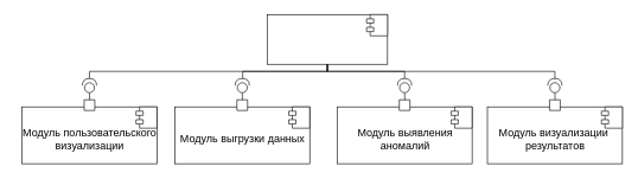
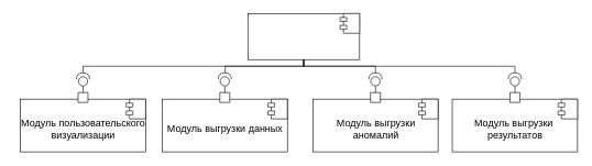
  <mxCell id="0" />
  <mxCell id="1" parent="0" />
  <mxCell id="2" value="" style="rounded=0;whiteSpace=wrap;html=1;" vertex="1" parent="1"><mxGeometry x="30" y="150" width="190" height="80" as="geometry" /></mxCell>
  <mxCell id="3" value="" style="rounded=0;whiteSpace=wrap;html=1;" parent="1" vertex="1"><mxGeometry x="375" y="20" width="169.5" height="70" as="geometry" /></mxCell>
  <mxCell id="4" value="" style="verticalLabelPosition=bottom;verticalAlign=top;html=1;shape=mxgraph.basic.rect;fillColor2=none;strokeWidth=1;size=0;indent=0;fontSize=15;" parent="1" vertex="1"><mxGeometry x="117.5" y="140" width="15" height="15" as="geometry" /></mxCell>
  <mxCell id="5" value="" style="shape=module;align=left;spacingLeft=20;align=center;verticalAlign=top;jettyWidth=10;jettyHeight=6;" parent="1" vertex="1"><mxGeometry x="515" y="20" width="29.5" height="30" as="geometry" /></mxCell>
  <mxCell id="6" style="edgeStyle=orthogonalEdgeStyle;rounded=0;orthogonalLoop=1;jettySize=auto;html=1;exitX=1;exitY=0.5;exitDx=0;exitDy=0;exitPerimeter=0;entryX=0.5;entryY=1;entryDx=0;entryDy=0;endArrow=none;endFill=0;" parent="1" source="8" target="3" edge="1"><mxGeometry relative="1" as="geometry"><Array as="points"><mxPoint x="125" y="100" /><mxPoint x="460" y="100" /></Array></mxGeometry></mxCell>
  <mxCell id="7" style="edgeStyle=orthogonalEdgeStyle;rounded=0;orthogonalLoop=1;jettySize=auto;html=1;exitX=0;exitY=0.5;exitDx=0;exitDy=0;exitPerimeter=0;entryX=0.518;entryY=0.011;entryDx=0;entryDy=0;entryPerimeter=0;endArrow=none;endFill=0;" parent="1" source="8" target="4" edge="1"><mxGeometry relative="1" as="geometry" /></mxCell>
  <mxCell id="8" value="" style="shape=providedRequiredInterface;html=1;verticalLabelPosition=bottom;sketch=0;direction=north;" parent="1" vertex="1"><mxGeometry x="115" y="110" width="20" height="20" as="geometry" /></mxCell>
  <mxCell id="9" value="Модуль пользовательского&lt;br&gt;визуализации" style="text;html=1;align=center;verticalAlign=middle;resizable=0;points=[];autosize=1;strokeColor=none;fillColor=none;fontSize=15;" vertex="1" parent="1"><mxGeometry x="20" y="170" width="210" height="50" as="geometry" /></mxCell>
  <mxCell id="10" value="" style="shape=module;align=left;spacingLeft=20;align=center;verticalAlign=top;jettyWidth=10;jettyHeight=6;" vertex="1" parent="1"><mxGeometry x="190.5" y="150" width="29.5" height="30" as="geometry" /></mxCell>
  <mxCell id="11" value="" style="rounded=0;whiteSpace=wrap;html=1;" vertex="1" parent="1"><mxGeometry x="245" y="150" width="190" height="80" as="geometry" /></mxCell>
  <mxCell id="12" value="Модуль выгрузки данных" style="text;html=1;align=center;verticalAlign=middle;resizable=0;points=[];autosize=1;strokeColor=none;fillColor=none;fontSize=15;" vertex="1" parent="1"><mxGeometry x="240" y="180" width="200" height="30" as="geometry" /></mxCell>
  <mxCell id="13" value="" style="shape=module;align=left;spacingLeft=20;align=center;verticalAlign=top;jettyWidth=10;jettyHeight=6;" vertex="1" parent="1"><mxGeometry x="405.5" y="150" width="29.5" height="30" as="geometry" /></mxCell>
  <mxCell id="14" value="" style="rounded=0;whiteSpace=wrap;html=1;" vertex="1" parent="1"><mxGeometry x="473.5" y="150" width="190" height="80" as="geometry" /></mxCell>
- <mxCell id="15" value="Модуль выявления&lt;br&gt;аномалий" style="text;html=1;align=center;verticalAlign=middle;resizable=0;points=[];autosize=1;strokeColor=none;fillColor=none;fontSize=15;" vertex="1" parent="1"><mxGeometry x="488.5" y="170" width="160" height="50" as="geometry" /></mxCell>
+ <mxCell id="15" value="Модуль выгрузки&lt;br&gt;аномалий" style="text;html=1;align=center;verticalAlign=middle;resizable=0;points=[];autosize=1;strokeColor=none;fillColor=none;fontSize=15;" vertex="1" parent="1"><mxGeometry x="488.5" y="170" width="160" height="50" as="geometry" /></mxCell>
  <mxCell id="16" value="" style="shape=module;align=left;spacingLeft=20;align=center;verticalAlign=top;jettyWidth=10;jettyHeight=6;" vertex="1" parent="1"><mxGeometry x="634" y="150" width="29.5" height="30" as="geometry" /></mxCell>
  <mxCell id="17" value="" style="rounded=0;whiteSpace=wrap;html=1;" vertex="1" parent="1"><mxGeometry x="685" y="150" width="190" height="80" as="geometry" /></mxCell>
- <mxCell id="18" value="Модуль визуализации&amp;nbsp;&lt;br&gt;результатов" style="text;html=1;align=center;verticalAlign=middle;resizable=0;points=[];autosize=1;strokeColor=none;fillColor=none;fontSize=15;" vertex="1" parent="1"><mxGeometry x="690" y="170" width="180" height="50" as="geometry" /></mxCell>
+ <mxCell id="18" value="Модуль выгрузки&amp;nbsp;&lt;br&gt;результатов" style="text;html=1;align=center;verticalAlign=middle;resizable=0;points=[];autosize=1;strokeColor=none;fillColor=none;fontSize=15;" vertex="1" parent="1"><mxGeometry x="690" y="170" width="180" height="50" as="geometry" /></mxCell>
  <mxCell id="19" value="" style="shape=module;align=left;spacingLeft=20;align=center;verticalAlign=top;jettyWidth=10;jettyHeight=6;" vertex="1" parent="1"><mxGeometry x="845.5" y="150" width="29.5" height="30" as="geometry" /></mxCell>
  <mxCell id="20" value="" style="verticalLabelPosition=bottom;verticalAlign=top;html=1;shape=mxgraph.basic.rect;fillColor2=none;strokeWidth=1;size=0;indent=0;fontSize=15;" vertex="1" parent="1"><mxGeometry x="332.5" y="140" width="15" height="15" as="geometry" /></mxCell>
  <mxCell id="21" style="edgeStyle=orthogonalEdgeStyle;rounded=0;orthogonalLoop=1;jettySize=auto;html=1;exitX=0;exitY=0.5;exitDx=0;exitDy=0;exitPerimeter=0;entryX=0.518;entryY=0.011;entryDx=0;entryDy=0;entryPerimeter=0;endArrow=none;endFill=0;" edge="1" parent="1" source="22" target="20"><mxGeometry relative="1" as="geometry" /></mxCell>
  <mxCell id="22" value="" style="shape=providedRequiredInterface;html=1;verticalLabelPosition=bottom;sketch=0;direction=north;" vertex="1" parent="1"><mxGeometry x="330" y="110" width="20" height="20" as="geometry" /></mxCell>
  <mxCell id="23" value="" style="verticalLabelPosition=bottom;verticalAlign=top;html=1;shape=mxgraph.basic.rect;fillColor2=none;strokeWidth=1;size=0;indent=0;fontSize=15;" vertex="1" parent="1"><mxGeometry x="561" y="140" width="15" height="15" as="geometry" /></mxCell>
  <mxCell id="24" style="edgeStyle=orthogonalEdgeStyle;rounded=0;orthogonalLoop=1;jettySize=auto;html=1;exitX=0;exitY=0.5;exitDx=0;exitDy=0;exitPerimeter=0;entryX=0.518;entryY=0.011;entryDx=0;entryDy=0;entryPerimeter=0;endArrow=none;endFill=0;" edge="1" parent="1" source="25" target="23"><mxGeometry relative="1" as="geometry" /></mxCell>
  <mxCell id="25" value="" style="shape=providedRequiredInterface;html=1;verticalLabelPosition=bottom;sketch=0;direction=north;" vertex="1" parent="1"><mxGeometry x="558.5" y="110" width="20" height="20" as="geometry" /></mxCell>
  <mxCell id="26" value="" style="verticalLabelPosition=bottom;verticalAlign=top;html=1;shape=mxgraph.basic.rect;fillColor2=none;strokeWidth=1;size=0;indent=0;fontSize=15;" vertex="1" parent="1"><mxGeometry x="772.5" y="140" width="15" height="15" as="geometry" /></mxCell>
  <mxCell id="27" style="edgeStyle=orthogonalEdgeStyle;rounded=0;orthogonalLoop=1;jettySize=auto;html=1;exitX=0;exitY=0.5;exitDx=0;exitDy=0;exitPerimeter=0;entryX=0.518;entryY=0.011;entryDx=0;entryDy=0;entryPerimeter=0;endArrow=none;endFill=0;" edge="1" parent="1" source="28" target="26"><mxGeometry relative="1" as="geometry" /></mxCell>
  <mxCell id="28" value="" style="shape=providedRequiredInterface;html=1;verticalLabelPosition=bottom;sketch=0;direction=north;" vertex="1" parent="1"><mxGeometry x="770" y="110" width="20" height="20" as="geometry" /></mxCell>
  <mxCell id="29" style="edgeStyle=orthogonalEdgeStyle;rounded=0;orthogonalLoop=1;jettySize=auto;html=1;exitX=1;exitY=0.5;exitDx=0;exitDy=0;exitPerimeter=0;entryX=0.5;entryY=1;entryDx=0;entryDy=0;endArrow=none;endFill=0;" edge="1" parent="1" target="3"><mxGeometry relative="1" as="geometry"><mxPoint x="340.67" y="110" as="sourcePoint" /><mxPoint x="675.42" y="90" as="targetPoint" /><Array as="points"><mxPoint x="341" y="100" /><mxPoint x="460" y="100" /></Array></mxGeometry></mxCell>
  <mxCell id="30" style="edgeStyle=orthogonalEdgeStyle;rounded=0;orthogonalLoop=1;jettySize=auto;html=1;exitX=1;exitY=0.5;exitDx=0;exitDy=0;exitPerimeter=0;endArrow=none;endFill=0;entryX=0.5;entryY=1;entryDx=0;entryDy=0;" edge="1" parent="1" source="25" target="3"><mxGeometry relative="1" as="geometry"><mxPoint x="568.5" y="110" as="sourcePoint" /><mxPoint x="459.75" y="90" as="targetPoint" /><Array as="points"><mxPoint x="569" y="100" /><mxPoint x="460" y="100" /></Array></mxGeometry></mxCell>
  <mxCell id="31" style="edgeStyle=orthogonalEdgeStyle;rounded=0;orthogonalLoop=1;jettySize=auto;html=1;exitX=1;exitY=0.5;exitDx=0;exitDy=0;exitPerimeter=0;endArrow=none;endFill=0;entryX=0.5;entryY=1;entryDx=0;entryDy=0;" edge="1" parent="1" source="28" target="3"><mxGeometry relative="1" as="geometry"><mxPoint x="566.86" y="110" as="sourcePoint" /><mxPoint x="458.11" y="90" as="targetPoint" /><Array as="points"><mxPoint x="780" y="100" /><mxPoint x="460" y="100" /></Array></mxGeometry></mxCell>
